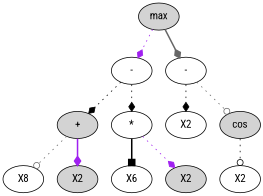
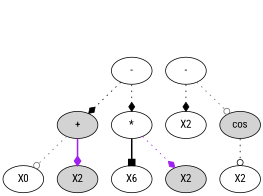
  digraph {
    compound=true
    fontname="Roboto Condensed"
    node [fontname="Roboto Condensed"]
    edge [arrowhead=diamond color=black fontname="Roboto Condensed" style=dotted]
-   n1 [label=max style=filled]
    n2 [label="-"]
    n3 [label="-"]
    n4 [label="+" style=filled]
    n5 [label="*"]
    n6 [label=X2]
    n7 [label=cos style=filled]
-   n8 [label=X8]
+   n8 [label=X0]
    n9 [label=X2 style=filled]
    n10 [label=X6]
    n11 [label=X2 style=filled]
    n12 [label=X2]
-   n1 -> n2 [color=purple]
-   n1 -> n3 [color=gray40 style=bold]
    n2 -> n4
    n2 -> n5
    n3 -> n6
    n3 -> n7 [arrowhead=odot color=gray40]
    n4 -> n8 [arrowhead=odot color=gray40]
    n4 -> n9 [color=purple style=bold]
    n5 -> n10 [arrowhead=box style=bold]
    n5 -> n11 [color=purple]
    n7 -> n12 [arrowhead=odot]
  }
